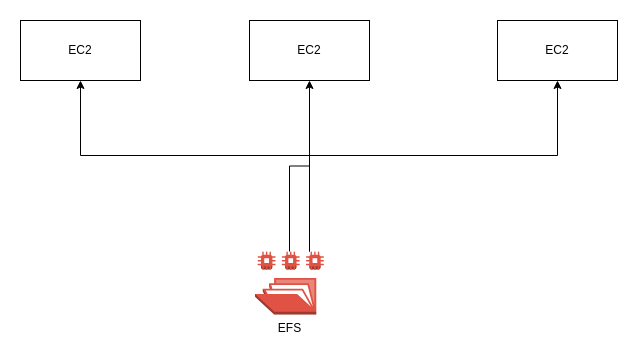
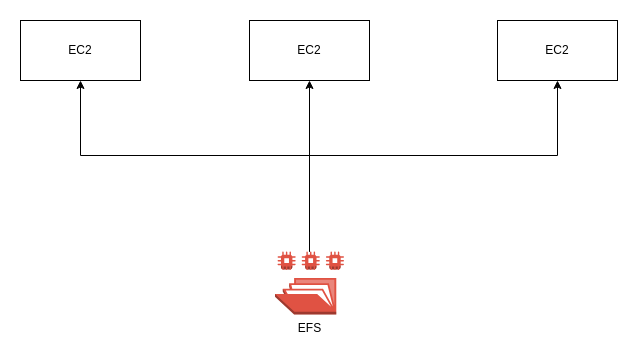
  <mxCell id="0" />
  <mxCell id="1" parent="0" />
  <mxCell id="2" value="EC2" style="rounded=0;whiteSpace=wrap;html=1;" vertex="1" parent="1"><mxGeometry x="20" y="20" width="120" height="60" as="geometry" /></mxCell>
  <mxCell id="3" value="EC2" style="rounded=0;whiteSpace=wrap;html=1;" vertex="1" parent="1"><mxGeometry x="249" y="20" width="120" height="60" as="geometry" /></mxCell>
  <mxCell id="4" value="EC2" style="rounded=0;whiteSpace=wrap;html=1;" vertex="1" parent="1"><mxGeometry x="497" y="20" width="120" height="60" as="geometry" /></mxCell>
  <mxCell id="5" style="edgeStyle=orthogonalEdgeStyle;rounded=0;orthogonalLoop=1;jettySize=auto;html=1;entryX=0.5;entryY=1;entryDx=0;entryDy=0;" edge="1" parent="1" source="8" target="3"><mxGeometry relative="1" as="geometry" /></mxCell>
  <mxCell id="6" style="edgeStyle=orthogonalEdgeStyle;rounded=0;orthogonalLoop=1;jettySize=auto;html=1;" edge="1" parent="1" source="8" target="4"><mxGeometry relative="1" as="geometry"><Array as="points"><mxPoint x="309" y="155" /><mxPoint x="557" y="155" /></Array></mxGeometry></mxCell>
  <mxCell id="7" style="edgeStyle=orthogonalEdgeStyle;rounded=0;orthogonalLoop=1;jettySize=auto;html=1;" edge="1" parent="1" source="8" target="2"><mxGeometry relative="1" as="geometry"><Array as="points"><mxPoint x="309" y="155" /><mxPoint x="80" y="155" /></Array></mxGeometry></mxCell>
- <mxCell id="8" value="EFS" style="outlineConnect=0;dashed=0;verticalLabelPosition=bottom;verticalAlign=top;align=center;html=1;shape=mxgraph.aws3.efs_share;fillColor=#E05243;gradientColor=none;" vertex="1" parent="1"><mxGeometry x="254.5" y="251" width="69" height="63" as="geometry" /></mxCell>
+ <mxCell id="8" value="EFS" style="outlineConnect=0;dashed=0;verticalLabelPosition=bottom;verticalAlign=top;align=center;html=1;shape=mxgraph.aws3.efs_share;fillColor=#E05243;gradientColor=none;" vertex="1" parent="1"><mxGeometry x="274.5" y="251" width="69" height="63" as="geometry" /></mxCell>
